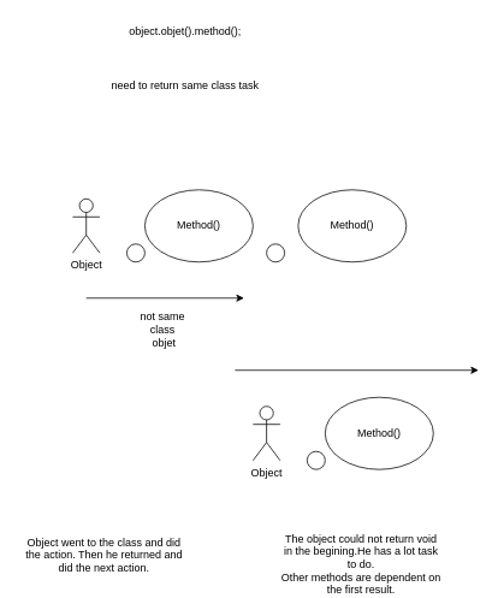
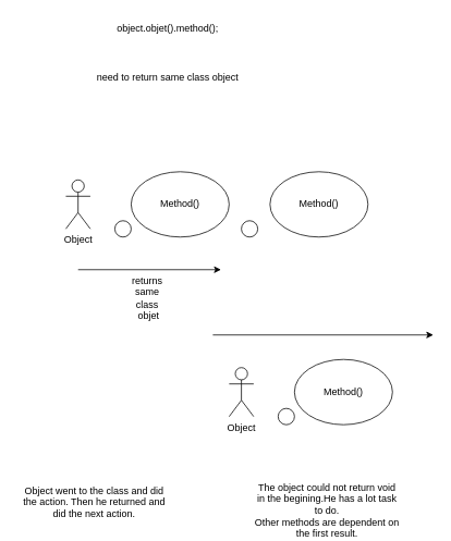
  <mxCell id="0" />
  <mxCell id="1" parent="0" />
  <mxCell id="2" value="object.objet().method();" style="text;html=1;align=center;verticalAlign=middle;whiteSpace=wrap;rounded=0;" vertex="1" parent="1"><mxGeometry x="95" y="20" width="220" height="30" as="geometry" /></mxCell>
- <mxCell id="3" value="need to return same class task" style="text;html=1;align=center;verticalAlign=middle;whiteSpace=wrap;rounded=0;" vertex="1" parent="1"><mxGeometry x="50" y="80" width="310" height="30" as="geometry" /></mxCell>
+ <mxCell id="3" value="need to return same class object" style="text;html=1;align=center;verticalAlign=middle;whiteSpace=wrap;rounded=0;" vertex="1" parent="1"><mxGeometry x="50" y="80" width="310" height="30" as="geometry" /></mxCell>
  <mxCell id="4" value="Object" style="shape=umlActor;verticalLabelPosition=bottom;verticalAlign=top;html=1;outlineConnect=0;" vertex="1" parent="1"><mxGeometry x="80" y="220" width="30" height="60" as="geometry" /></mxCell>
  <mxCell id="5" value="Method()" style="ellipse;whiteSpace=wrap;html=1;" vertex="1" parent="1"><mxGeometry x="160" y="210" width="120" height="80" as="geometry" /></mxCell>
  <mxCell id="6" value="Method()" style="ellipse;whiteSpace=wrap;html=1;" vertex="1" parent="1"><mxGeometry x="330" y="210" width="120" height="80" as="geometry" /></mxCell>
  <mxCell id="7" value="" style="ellipse;whiteSpace=wrap;html=1;aspect=fixed;" vertex="1" parent="1"><mxGeometry x="140" y="270" width="20" height="20" as="geometry" /></mxCell>
  <mxCell id="8" value="" style="ellipse;whiteSpace=wrap;html=1;aspect=fixed;" vertex="1" parent="1"><mxGeometry x="295" y="270" width="20" height="20" as="geometry" /></mxCell>
  <mxCell id="9" value="" style="endArrow=classic;html=1;" edge="1" parent="1"><mxGeometry width="50" height="50" relative="1" as="geometry"><mxPoint x="95" y="330" as="sourcePoint" /><mxPoint x="270" y="330" as="targetPoint" /></mxGeometry></mxCell>
- <mxCell id="10" value="not same class&lt;div&gt;&amp;nbsp;objet&lt;/div&gt;" style="text;html=1;align=center;verticalAlign=middle;whiteSpace=wrap;rounded=0;" vertex="1" parent="1"><mxGeometry x="150" y="350" width="60" height="30" as="geometry" /></mxCell>
+ <mxCell id="10" value="returns same class&lt;div&gt;&amp;nbsp;objet&lt;/div&gt;" style="text;html=1;align=center;verticalAlign=middle;whiteSpace=wrap;rounded=0;" vertex="1" parent="1"><mxGeometry x="150" y="350" width="60" height="30" as="geometry" /></mxCell>
  <mxCell id="11" value="" style="endArrow=classic;html=1;" edge="1" parent="1"><mxGeometry width="50" height="50" relative="1" as="geometry"><mxPoint x="260" y="410" as="sourcePoint" /><mxPoint x="530" y="410" as="targetPoint" /></mxGeometry></mxCell>
  <mxCell id="12" value="Object" style="shape=umlActor;verticalLabelPosition=bottom;verticalAlign=top;html=1;outlineConnect=0;" vertex="1" parent="1"><mxGeometry x="280" y="450" width="30" height="60" as="geometry" /></mxCell>
  <mxCell id="13" value="Method()" style="ellipse;whiteSpace=wrap;html=1;" vertex="1" parent="1"><mxGeometry x="360" y="440" width="120" height="80" as="geometry" /></mxCell>
  <mxCell id="14" value="" style="ellipse;whiteSpace=wrap;html=1;aspect=fixed;" vertex="1" parent="1"><mxGeometry x="340" y="500" width="20" height="20" as="geometry" /></mxCell>
  <mxCell id="15" value="Object went to the class and did the action. Then he returned and did the next action." style="text;html=1;align=center;verticalAlign=middle;whiteSpace=wrap;rounded=0;" vertex="1" parent="1"><mxGeometry x="20" y="600" width="190" height="30" as="geometry" /></mxCell>
  <mxCell id="16" value="The object could not return void in the begining.He has a lot task to do.&lt;div&gt;Other methods are dependent on the first result.&lt;/div&gt;" style="text;html=1;align=center;verticalAlign=middle;whiteSpace=wrap;rounded=0;" vertex="1" parent="1"><mxGeometry x="310" y="610" width="180" height="30" as="geometry" /></mxCell>
